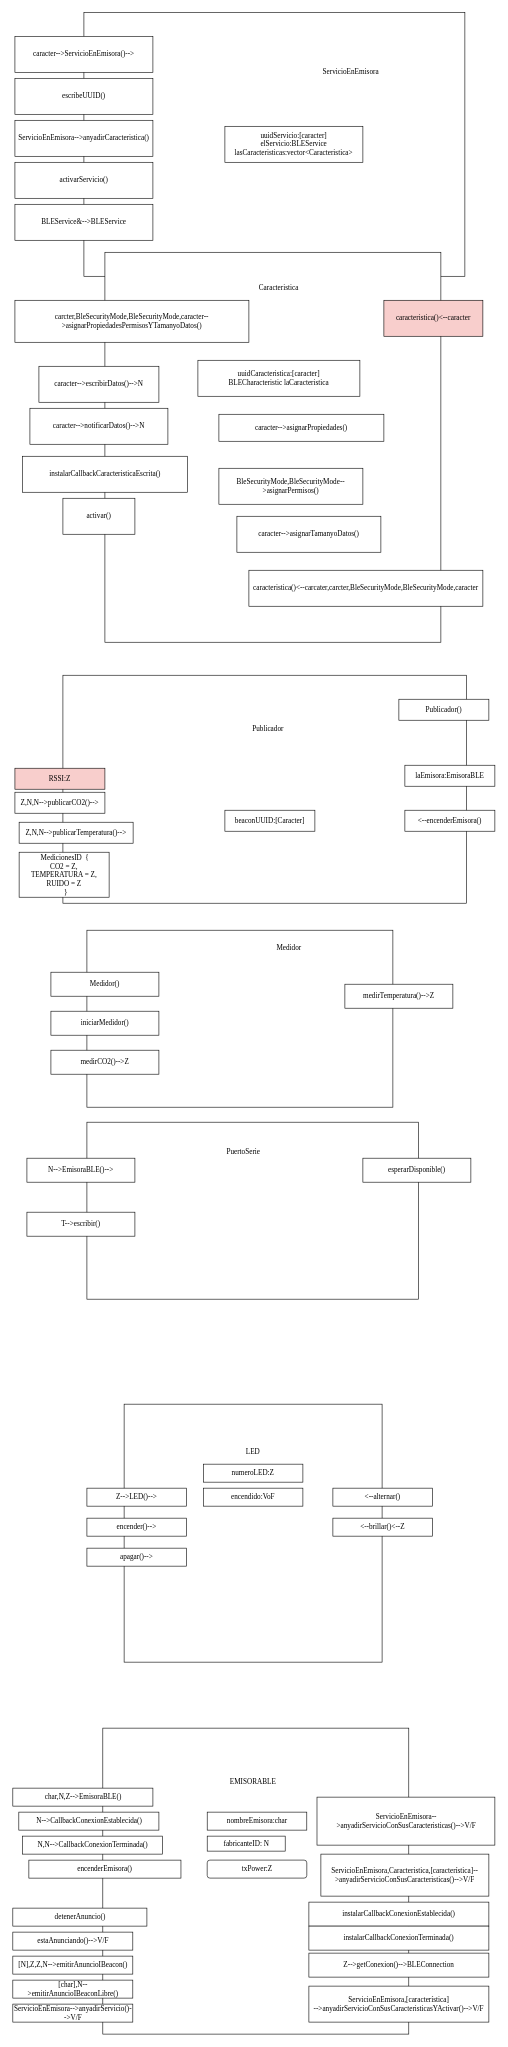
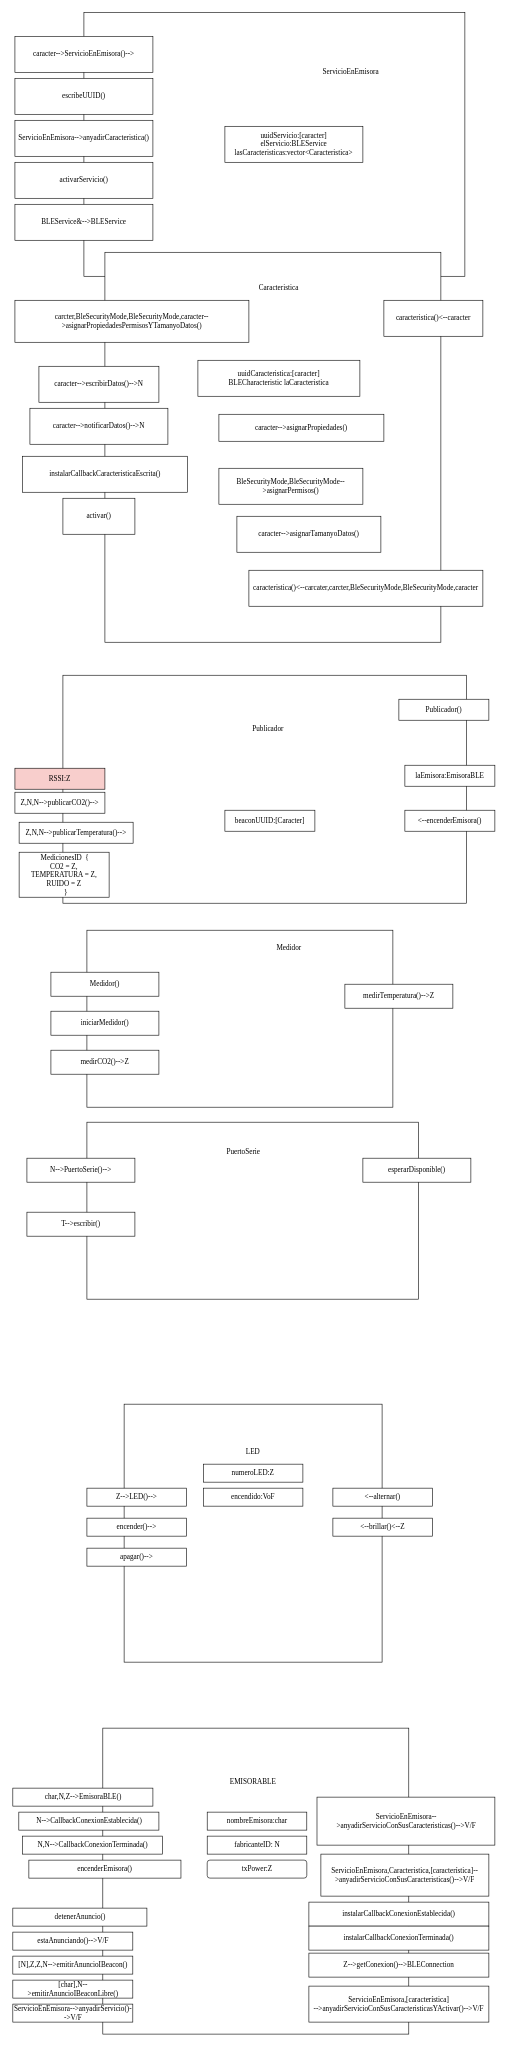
  <mxCell id="0" />
  <mxCell id="1" parent="0" />
  <mxCell id="2" value="" style="whiteSpace=wrap;html=1;aspect=fixed;fontFamily=Lucida Console;" parent="1" vertex="1"><mxGeometry x="170.5" y="2880" width="510" height="510" as="geometry" /></mxCell>
  <mxCell id="3" value="EMISORABLE" style="text;html=1;strokeColor=none;fillColor=none;align=center;verticalAlign=middle;whiteSpace=wrap;rounded=0;fontFamily=Lucida Console;" parent="1" vertex="1"><mxGeometry x="340.5" y="2950" width="160" height="40" as="geometry" /></mxCell>
  <mxCell id="4" value="nombreEmisora:char" style="rounded=0;whiteSpace=wrap;html=1;fontFamily=Lucida Console;" parent="1" vertex="1"><mxGeometry x="344.5" y="3020" width="166" height="30" as="geometry" /></mxCell>
- <mxCell id="5" value="fabricanteID: N" style="rounded=0;whiteSpace=wrap;html=1;fontFamily=Lucida Console;" parent="1" vertex="1"><mxGeometry x="344.5" y="3060" width="130" height="25" as="geometry" /></mxCell>
+ <mxCell id="5" value="fabricanteID: N" style="rounded=0;whiteSpace=wrap;html=1;fontFamily=Lucida Console;" parent="1" vertex="1"><mxGeometry x="344.5" y="3060" width="166" height="30" as="geometry" /></mxCell>
  <mxCell id="6" value="txPower:Z" style="whiteSpace=wrap;html=1;fontFamily=Lucida Console;rounded=1;" parent="1" vertex="1"><mxGeometry x="344.5" y="3100" width="166" height="30" as="geometry" /></mxCell>
  <mxCell id="7" value="char,N,Z--&amp;gt;EmisoraBLE()" style="rounded=0;whiteSpace=wrap;html=1;fontFamily=Lucida Console;" parent="1" vertex="1"><mxGeometry x="20.5" y="2980" width="233.5" height="30" as="geometry" /></mxCell>
  <mxCell id="8" value="N,N--&amp;gt;CallbackConexionTerminada()" style="rounded=0;whiteSpace=wrap;html=1;fontFamily=Lucida Console;" parent="1" vertex="1"><mxGeometry x="36.5" y="3060" width="233.5" height="30" as="geometry" /></mxCell>
  <mxCell id="9" value="N--&amp;gt;CallbackConexionEstablecida()" style="rounded=0;whiteSpace=wrap;html=1;fontFamily=Lucida Console;" parent="1" vertex="1"><mxGeometry x="30.5" y="3020" width="233.5" height="30" as="geometry" /></mxCell>
  <mxCell id="10" value="encenderEmisora()" style="rounded=0;whiteSpace=wrap;html=1;fontFamily=Lucida Console;" parent="1" vertex="1"><mxGeometry x="47.25" y="3100" width="253.5" height="30" as="geometry" /></mxCell>
  <mxCell id="11" value="detenerAnuncio()" style="rounded=0;whiteSpace=wrap;html=1;fontFamily=Lucida Console;" parent="1" vertex="1"><mxGeometry x="20.5" y="3180" width="223.5" height="30" as="geometry" /></mxCell>
  <mxCell id="12" value="estaAnunciando()--&amp;gt;V/F" style="rounded=0;whiteSpace=wrap;html=1;fontFamily=Lucida Console;" parent="1" vertex="1"><mxGeometry x="20.5" y="3220" width="200" height="30" as="geometry" /></mxCell>
  <mxCell id="13" value="[N],Z,Z,N--&amp;gt;emitirAnuncioIBeacon()" style="rounded=0;whiteSpace=wrap;html=1;fontFamily=Lucida Console;" parent="1" vertex="1"><mxGeometry x="20.5" y="3260" width="200" height="30" as="geometry" /></mxCell>
  <mxCell id="14" value="[char],N--&amp;gt;emitirAnuncioIBeaconLibre()" style="rounded=0;whiteSpace=wrap;html=1;fontFamily=Lucida Console;" parent="1" vertex="1"><mxGeometry x="20.5" y="3300" width="200" height="30" as="geometry" /></mxCell>
  <mxCell id="15" value="ServicioEnEmisora--&amp;gt;anyadirServicio()--&amp;gt;V/F" style="rounded=0;whiteSpace=wrap;html=1;fontFamily=Lucida Console;" parent="1" vertex="1"><mxGeometry x="20.5" y="3340" width="200" height="30" as="geometry" /></mxCell>
  <mxCell id="16" value="&lt;span&gt;ServicioEnEmisora--&amp;gt;anyadirServicioConSusCaracteristicas()--&amp;gt;V/F&lt;/span&gt;" style="rounded=0;whiteSpace=wrap;html=1;fontFamily=Lucida Console;" parent="1" vertex="1"><mxGeometry x="527.5" y="2995" width="296.5" height="80" as="geometry" /></mxCell>
  <mxCell id="17" value="&lt;span&gt;ServicioEnEmisora,Caracteristica,[característica]--&amp;gt;anyadirServicioConSusCaracteristicas()--&amp;gt;V/F&lt;/span&gt;" style="rounded=0;whiteSpace=wrap;html=1;fontFamily=Lucida Console;" parent="1" vertex="1"><mxGeometry x="534" y="3090" width="280" height="70" as="geometry" /></mxCell>
  <mxCell id="18" value="ServicioEnEmisora,[característica]&lt;br&gt;--&amp;gt;anyadirServicioConSusCaracteristicasYActivar()--&amp;gt;V/F" style="rounded=0;whiteSpace=wrap;html=1;fontFamily=Lucida Console;" parent="1" vertex="1"><mxGeometry x="514" y="3310" width="300" height="60" as="geometry" /></mxCell>
  <mxCell id="19" value="instalarCallbackConexionEstablecida()" style="rounded=0;whiteSpace=wrap;html=1;fontFamily=Lucida Console;" parent="1" vertex="1"><mxGeometry x="514" y="3170" width="300" height="40" as="geometry" /></mxCell>
  <mxCell id="20" value="instalarCallbackConexionTerminada()" style="rounded=0;whiteSpace=wrap;html=1;fontFamily=Lucida Console;" parent="1" vertex="1"><mxGeometry x="514" y="3210" width="300" height="40" as="geometry" /></mxCell>
  <mxCell id="21" value="Z--&amp;gt;getConexion()--&amp;gt;BLEConnection" style="rounded=0;whiteSpace=wrap;html=1;fontFamily=Lucida Console;" parent="1" vertex="1"><mxGeometry x="514" y="3255" width="300" height="40" as="geometry" /></mxCell>
  <mxCell id="22" value="" style="rounded=0;whiteSpace=wrap;html=1;fontFamily=Lucida Console;" parent="1" vertex="1"><mxGeometry x="144" y="1550" width="510" height="295" as="geometry" /></mxCell>
  <mxCell id="23" value="Medidor" style="text;html=1;strokeColor=none;fillColor=none;align=center;verticalAlign=middle;whiteSpace=wrap;rounded=0;fontFamily=Lucida Console;" parent="1" vertex="1"><mxGeometry x="425.5" y="1570" width="110" height="20" as="geometry" /></mxCell>
  <mxCell id="24" value="Medidor()" style="rounded=0;whiteSpace=wrap;html=1;fontFamily=Lucida Console;" parent="1" vertex="1"><mxGeometry x="84" y="1620" width="180" height="40" as="geometry" /></mxCell>
  <mxCell id="25" value="iniciarMedidor()" style="rounded=0;whiteSpace=wrap;html=1;fontFamily=Lucida Console;" parent="1" vertex="1"><mxGeometry x="84" y="1685" width="180" height="40" as="geometry" /></mxCell>
  <mxCell id="26" value="medirCO2()--&amp;gt;Z" style="rounded=0;whiteSpace=wrap;html=1;fontFamily=Lucida Console;" parent="1" vertex="1"><mxGeometry x="84" y="1750" width="180" height="40" as="geometry" /></mxCell>
  <mxCell id="27" value="medirTemperatura()--&amp;gt;Z" style="rounded=0;whiteSpace=wrap;html=1;fontFamily=Lucida Console;" parent="1" vertex="1"><mxGeometry x="574" y="1640" width="180" height="40" as="geometry" /></mxCell>
  <mxCell id="28" value="" style="rounded=0;whiteSpace=wrap;html=1;fontFamily=Lucida Console;" parent="1" vertex="1"><mxGeometry x="104" y="1125" width="673" height="380" as="geometry" /></mxCell>
  <mxCell id="29" value="Publicador" style="text;html=1;strokeColor=none;fillColor=none;align=center;verticalAlign=middle;whiteSpace=wrap;rounded=0;fontFamily=Lucida Console;" parent="1" vertex="1"><mxGeometry x="425.5" y="1205" width="40" height="20" as="geometry" /></mxCell>
  <mxCell id="30" value="beaconUUID:[Caracter]" style="rounded=0;whiteSpace=wrap;html=1;fontFamily=Lucida Console;" parent="1" vertex="1"><mxGeometry x="374" y="1350" width="150" height="35" as="geometry" /></mxCell>
  <mxCell id="31" value="laEmisora:EmisoraBLE" style="rounded=0;whiteSpace=wrap;html=1;fontFamily=Lucida Console;" parent="1" vertex="1"><mxGeometry x="674" y="1275" width="150" height="35" as="geometry" /></mxCell>
  <mxCell id="32" value="RSSI:Z" style="rounded=0;whiteSpace=wrap;html=1;fontFamily=Lucida Console;fillColor=#f8cecc;" parent="1" vertex="1"><mxGeometry x="24" y="1280" width="150" height="35" as="geometry" /></mxCell>
  <mxCell id="33" value="&lt;div&gt;&amp;nbsp;MedicionesID&amp;nbsp; {&lt;/div&gt;&lt;div&gt;&lt;span&gt;&#09;&lt;/span&gt;CO2 = Z,&lt;/div&gt;&lt;div&gt;&lt;span&gt;&#09;&lt;/span&gt;TEMPERATURA = Z,&lt;/div&gt;&lt;div&gt;&lt;span&gt;&#09;&lt;/span&gt;RUIDO = Z&lt;/div&gt;&lt;div&gt;&amp;nbsp; }&lt;/div&gt;" style="rounded=0;whiteSpace=wrap;html=1;fontFamily=Lucida Console;" parent="1" vertex="1"><mxGeometry x="31" y="1420" width="150" height="75" as="geometry" /></mxCell>
  <mxCell id="34" value="Publicador()" style="rounded=0;whiteSpace=wrap;html=1;fontFamily=Lucida Console;" parent="1" vertex="1"><mxGeometry x="664" y="1165" width="150" height="35" as="geometry" /></mxCell>
  <mxCell id="35" value="&amp;lt;--encenderEmisora()" style="rounded=0;whiteSpace=wrap;html=1;fontFamily=Lucida Console;" parent="1" vertex="1"><mxGeometry x="674" y="1350" width="150" height="35" as="geometry" /></mxCell>
  <mxCell id="36" value="Z,N,N--&amp;gt;publicarCO2()--&amp;gt;" style="rounded=0;whiteSpace=wrap;html=1;fontFamily=Lucida Console;" parent="1" vertex="1"><mxGeometry x="24" y="1320" width="150" height="35" as="geometry" /></mxCell>
  <mxCell id="37" value="Z,N,N--&amp;gt;publicarTemperatura()--&amp;gt;" style="rounded=0;whiteSpace=wrap;html=1;fontFamily=Lucida Console;" parent="1" vertex="1"><mxGeometry x="31" y="1370" width="190" height="35" as="geometry" /></mxCell>
  <mxCell id="38" value="" style="rounded=0;whiteSpace=wrap;html=1;fontFamily=Lucida Console;" parent="1" vertex="1"><mxGeometry x="144" y="1870" width="553" height="295" as="geometry" /></mxCell>
  <mxCell id="39" value="PuertoSerie" style="text;html=1;strokeColor=none;fillColor=none;align=center;verticalAlign=middle;whiteSpace=wrap;rounded=0;fontFamily=Lucida Console;" parent="1" vertex="1"><mxGeometry x="385" y="1910" width="40" height="20" as="geometry" /></mxCell>
- <mxCell id="40" value="N--&amp;gt;EmisoraBLE()--&amp;gt;" style="rounded=0;whiteSpace=wrap;html=1;fontFamily=Lucida Console;" parent="1" vertex="1"><mxGeometry x="44" y="1930" width="180" height="40" as="geometry" /></mxCell>
+ <mxCell id="40" value="N--&amp;gt;PuertoSerie()--&amp;gt;" style="rounded=0;whiteSpace=wrap;html=1;fontFamily=Lucida Console;" parent="1" vertex="1"><mxGeometry x="44" y="1930" width="180" height="40" as="geometry" /></mxCell>
  <mxCell id="41" value="T--&amp;gt;escribir()" style="rounded=0;whiteSpace=wrap;html=1;fontFamily=Lucida Console;" parent="1" vertex="1"><mxGeometry x="44" y="2020" width="180" height="40" as="geometry" /></mxCell>
  <mxCell id="42" value="esperarDisponible()" style="rounded=0;whiteSpace=wrap;html=1;fontFamily=Lucida Console;" parent="1" vertex="1"><mxGeometry x="604" y="1930" width="180" height="40" as="geometry" /></mxCell>
  <mxCell id="43" value="" style="rounded=0;whiteSpace=wrap;html=1;fontFamily=Lucida Console;" parent="1" vertex="1"><mxGeometry x="139" y="20" width="635" height="440" as="geometry" /></mxCell>
  <mxCell id="44" value="uuidServicio:[caracter]&lt;br&gt;elServicio:BLEService&lt;br&gt;lasCaracteristicas:vector&amp;lt;Caracteristica&amp;gt;" style="rounded=0;whiteSpace=wrap;html=1;fontFamily=Lucida Console;" parent="1" vertex="1"><mxGeometry x="374" y="210" width="230" height="60" as="geometry" /></mxCell>
  <mxCell id="45" value="ServicioEnEmisora" style="text;html=1;strokeColor=none;fillColor=none;align=center;verticalAlign=middle;whiteSpace=wrap;rounded=0;fontFamily=Lucida Console;" parent="1" vertex="1"><mxGeometry x="564" y="110" width="40" height="20" as="geometry" /></mxCell>
  <mxCell id="46" value="caracter--&amp;gt;ServicioEnEmisora()--&amp;gt;" style="rounded=0;whiteSpace=wrap;html=1;fontFamily=Lucida Console;" parent="1" vertex="1"><mxGeometry x="24" y="60" width="230" height="60" as="geometry" /></mxCell>
  <mxCell id="47" value="escribeUUID()" style="rounded=0;whiteSpace=wrap;html=1;fontFamily=Lucida Console;" parent="1" vertex="1"><mxGeometry x="24" y="130" width="230" height="60" as="geometry" /></mxCell>
  <mxCell id="48" value="ServicioEnEmisora--&amp;gt;anyadirCaracteristica()" style="rounded=0;whiteSpace=wrap;html=1;fontFamily=Lucida Console;" parent="1" vertex="1"><mxGeometry x="24" y="200" width="230" height="60" as="geometry" /></mxCell>
  <mxCell id="49" value="activarServicio()" style="rounded=0;whiteSpace=wrap;html=1;fontFamily=Lucida Console;" parent="1" vertex="1"><mxGeometry x="24" y="270" width="230" height="60" as="geometry" /></mxCell>
  <mxCell id="50" value="BLEService&amp;amp;--&amp;gt;BLEService" style="rounded=0;whiteSpace=wrap;html=1;fontFamily=Lucida Console;" parent="1" vertex="1"><mxGeometry x="24" y="340" width="230" height="60" as="geometry" /></mxCell>
  <mxCell id="51" value="" style="rounded=0;whiteSpace=wrap;html=1;fontFamily=Lucida Console;" parent="1" vertex="1"><mxGeometry x="174" y="420" width="560" height="650" as="geometry" /></mxCell>
  <mxCell id="52" value="Caracteristica" style="text;html=1;strokeColor=none;fillColor=none;align=center;verticalAlign=middle;whiteSpace=wrap;rounded=0;fontFamily=Lucida Console;" parent="1" vertex="1"><mxGeometry x="444" y="420" width="40" height="120" as="geometry" /></mxCell>
  <mxCell id="53" value="uuidCaracteristica:[caracter]&lt;br&gt;BLECharacteristic laCaracteristica" style="rounded=0;whiteSpace=wrap;html=1;fontFamily=Lucida Console;" parent="1" vertex="1"><mxGeometry x="329" y="600" width="270" height="60" as="geometry" /></mxCell>
  <mxCell id="54" value="caracter--&amp;gt;asignarPropiedades()" style="rounded=0;whiteSpace=wrap;html=1;fontFamily=Lucida Console;" parent="1" vertex="1"><mxGeometry x="364" y="690" width="275" height="45" as="geometry" /></mxCell>
  <mxCell id="55" value="BleSecurityMode,BleSecurityMode--&amp;gt;asignarPermisos()" style="rounded=0;whiteSpace=wrap;html=1;fontFamily=Lucida Console;" parent="1" vertex="1"><mxGeometry x="364" y="780" width="240" height="60" as="geometry" /></mxCell>
  <mxCell id="56" value="caracter--&amp;gt;asignarTamanyoDatos()" style="rounded=0;whiteSpace=wrap;html=1;fontFamily=Lucida Console;" parent="1" vertex="1"><mxGeometry x="394" y="860" width="240" height="60" as="geometry" /></mxCell>
  <mxCell id="57" value="carcter,BleSecurityMode,BleSecurityMode,caracter--&amp;gt;asignarPropiedadesPermisosYTamanyoDatos()" style="rounded=0;whiteSpace=wrap;html=1;fontFamily=Lucida Console;" parent="1" vertex="1"><mxGeometry x="24" y="500" width="390" height="70" as="geometry" /></mxCell>
  <mxCell id="58" value="caracter--&amp;gt;escribirDatos()--&amp;gt;N" style="rounded=0;whiteSpace=wrap;html=1;fontFamily=Lucida Console;" parent="1" vertex="1"><mxGeometry x="64" y="610" width="200" height="60" as="geometry" /></mxCell>
  <mxCell id="59" value="caracter--&amp;gt;notificarDatos()--&amp;gt;N" style="rounded=0;whiteSpace=wrap;html=1;fontFamily=Lucida Console;" parent="1" vertex="1"><mxGeometry x="49" y="680" width="230" height="60" as="geometry" /></mxCell>
  <mxCell id="60" value="instalarCallbackCaracteristicaEscrita()" style="rounded=0;whiteSpace=wrap;html=1;fontFamily=Lucida Console;" parent="1" vertex="1"><mxGeometry x="36.5" y="760" width="275" height="60" as="geometry" /></mxCell>
  <mxCell id="61" value="activar()" style="rounded=0;whiteSpace=wrap;html=1;fontFamily=Lucida Console;" parent="1" vertex="1"><mxGeometry x="104" y="830" width="120" height="60" as="geometry" /></mxCell>
- <mxCell id="62" value="caracteristica()&amp;lt;--caracter" style="rounded=0;whiteSpace=wrap;html=1;fontFamily=Lucida Console;fillColor=#f8cecc;" parent="1" vertex="1"><mxGeometry x="639" y="500" width="165" height="60" as="geometry" /></mxCell>
+ <mxCell id="62" value="caracteristica()&amp;lt;--caracter" style="rounded=0;whiteSpace=wrap;html=1;fontFamily=Lucida Console;" parent="1" vertex="1"><mxGeometry x="639" y="500" width="165" height="60" as="geometry" /></mxCell>
  <mxCell id="63" value="caracteristica()&amp;lt;--carcater,carcter,BleSecurityMode,BleSecurityMode,caracter" style="rounded=0;whiteSpace=wrap;html=1;fontFamily=Lucida Console;" parent="1" vertex="1"><mxGeometry x="414" y="950" width="390" height="60" as="geometry" /></mxCell>
  <mxCell id="64" value="" style="whiteSpace=wrap;html=1;aspect=fixed;fontFamily=Lucida Console;" vertex="1" parent="1"><mxGeometry x="206" y="2340" width="430" height="430" as="geometry" /></mxCell>
  <mxCell id="65" value="LED" style="text;html=1;strokeColor=none;fillColor=none;align=center;verticalAlign=middle;whiteSpace=wrap;rounded=0;fontFamily=Lucida Console;" vertex="1" parent="1"><mxGeometry x="401" y="2410" width="40" height="20" as="geometry" /></mxCell>
  <mxCell id="66" value="numeroLED:Z" style="rounded=0;whiteSpace=wrap;html=1;fontFamily=Lucida Console;" vertex="1" parent="1"><mxGeometry x="338" y="2440" width="166" height="30" as="geometry" /></mxCell>
  <mxCell id="67" value="encendido:VoF" style="rounded=0;whiteSpace=wrap;html=1;fontFamily=Lucida Console;" vertex="1" parent="1"><mxGeometry x="338" y="2480" width="166" height="30" as="geometry" /></mxCell>
  <mxCell id="68" value="Z--&amp;gt;LED()--&amp;gt;" style="rounded=0;whiteSpace=wrap;html=1;fontFamily=Lucida Console;" vertex="1" parent="1"><mxGeometry x="144" y="2480" width="166" height="30" as="geometry" /></mxCell>
  <mxCell id="69" value="encender()--&amp;gt;" style="rounded=0;whiteSpace=wrap;html=1;fontFamily=Lucida Console;" vertex="1" parent="1"><mxGeometry x="144" y="2530" width="166" height="30" as="geometry" /></mxCell>
  <mxCell id="70" value="apagar()--&amp;gt;" style="rounded=0;whiteSpace=wrap;html=1;fontFamily=Lucida Console;" vertex="1" parent="1"><mxGeometry x="144" y="2580" width="166" height="30" as="geometry" /></mxCell>
  <mxCell id="71" value="&amp;lt;--alternar()" style="rounded=0;whiteSpace=wrap;html=1;fontFamily=Lucida Console;" vertex="1" parent="1"><mxGeometry x="554" y="2480" width="166" height="30" as="geometry" /></mxCell>
  <mxCell id="72" value="&amp;lt;--brillar()&amp;lt;--Z" style="rounded=0;whiteSpace=wrap;html=1;fontFamily=Lucida Console;" vertex="1" parent="1"><mxGeometry x="554" y="2530" width="166" height="30" as="geometry" /></mxCell>
